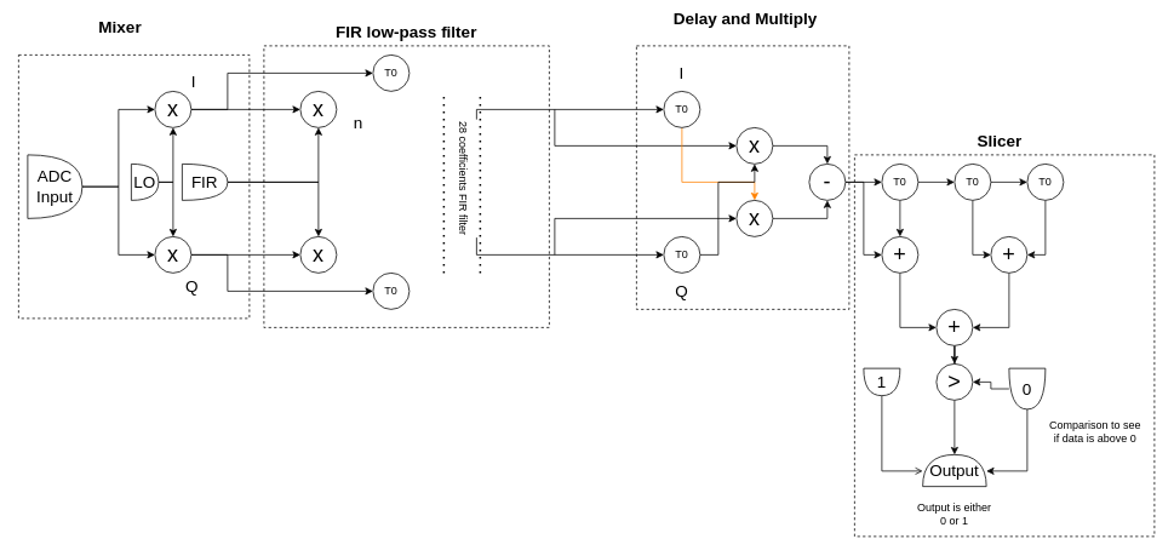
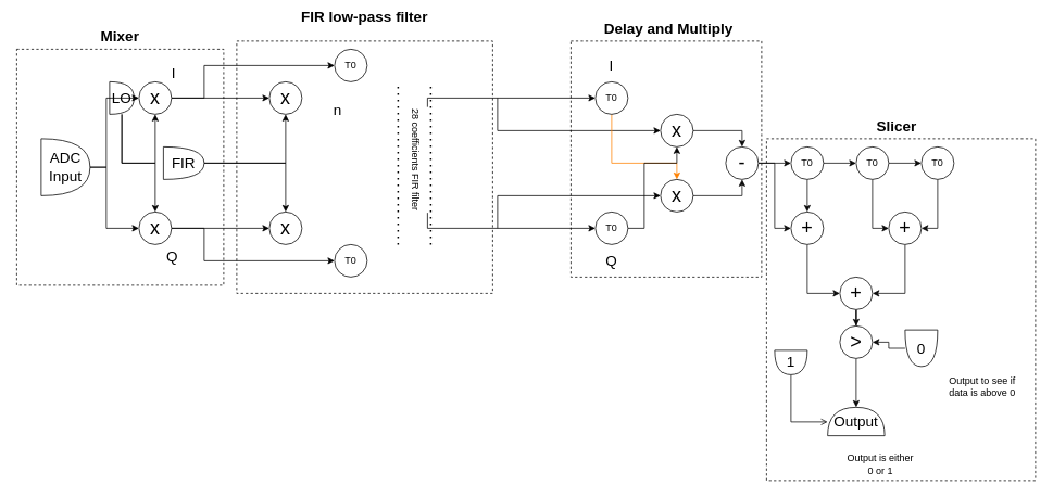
  <mxCell id="0" />
  <mxCell id="1" parent="0" />
  <mxCell id="2" value="" style="rounded=0;whiteSpace=wrap;html=1;fillColor=none;dashed=1;" vertex="1" parent="1"><mxGeometry x="940" y="170" width="330" height="420" as="geometry" /></mxCell>
  <mxCell id="3" style="edgeStyle=orthogonalEdgeStyle;rounded=0;orthogonalLoop=1;jettySize=auto;html=1;strokeColor=#0A0A0A;" edge="1" parent="1" source="4" target="58"><mxGeometry relative="1" as="geometry"><Array as="points"><mxPoint x="990" y="360" /></Array></mxGeometry></mxCell>
  <mxCell id="4" value="&lt;font style=&quot;font-size: 24px;&quot;&gt;+&lt;/font&gt;" style="ellipse;whiteSpace=wrap;html=1;aspect=fixed;" vertex="1" parent="1"><mxGeometry x="970" y="260" width="40" height="40" as="geometry" /></mxCell>
  <mxCell id="5" style="edgeStyle=orthogonalEdgeStyle;rounded=0;orthogonalLoop=1;jettySize=auto;html=1;" edge="1" parent="1" source="7" target="20"><mxGeometry relative="1" as="geometry"><Array as="points"><mxPoint x="250" y="120" /><mxPoint x="250" y="80" /></Array></mxGeometry></mxCell>
  <mxCell id="6" style="edgeStyle=orthogonalEdgeStyle;rounded=0;orthogonalLoop=1;jettySize=auto;html=1;" edge="1" parent="1" source="7" target="21"><mxGeometry relative="1" as="geometry"><Array as="points"><mxPoint x="350" y="120" /></Array></mxGeometry></mxCell>
  <mxCell id="7" value="&lt;font style=&quot;font-size: 24px;&quot;&gt;x&lt;/font&gt;" style="ellipse;whiteSpace=wrap;html=1;aspect=fixed;" vertex="1" parent="1"><mxGeometry x="170" y="100" width="40" height="40" as="geometry" /></mxCell>
  <mxCell id="8" style="edgeStyle=orthogonalEdgeStyle;rounded=0;orthogonalLoop=1;jettySize=auto;html=1;" edge="1" parent="1" source="10" target="7"><mxGeometry relative="1" as="geometry"><Array as="points"><mxPoint x="190" y="200" /></Array></mxGeometry></mxCell>
  <mxCell id="9" style="edgeStyle=orthogonalEdgeStyle;rounded=0;orthogonalLoop=1;jettySize=auto;html=1;" edge="1" parent="1" source="10" target="16"><mxGeometry relative="1" as="geometry"><Array as="points"><mxPoint x="190" y="200" /></Array></mxGeometry></mxCell>
- <mxCell id="10" value="&lt;font style=&quot;font-size: 18px;&quot;&gt;LO&lt;/font&gt;" style="shape=or;whiteSpace=wrap;html=1;fontSize=12;direction=east;" vertex="1" parent="1"><mxGeometry x="144" y="180" width="30" height="40" as="geometry" /></mxCell>
+ <mxCell id="10" value="&lt;font style=&quot;font-size: 18px;&quot;&gt;LO&lt;/font&gt;" style="shape=or;whiteSpace=wrap;html=1;fontSize=12;direction=east;" vertex="1" parent="1"><mxGeometry x="134" y="100" width="30" height="40" as="geometry" /></mxCell>
  <mxCell id="11" style="edgeStyle=orthogonalEdgeStyle;rounded=0;orthogonalLoop=1;jettySize=auto;html=1;" edge="1" parent="1" source="13" target="7"><mxGeometry relative="1" as="geometry"><Array as="points"><mxPoint x="130" y="205" /><mxPoint x="130" y="120" /></Array></mxGeometry></mxCell>
  <mxCell id="12" style="edgeStyle=orthogonalEdgeStyle;rounded=0;orthogonalLoop=1;jettySize=auto;html=1;" edge="1" parent="1" source="13" target="16"><mxGeometry relative="1" as="geometry"><Array as="points"><mxPoint x="130" y="205" /><mxPoint x="130" y="280" /></Array></mxGeometry></mxCell>
- <mxCell id="13" value="&lt;font style=&quot;font-size: 18px;&quot;&gt;ADC&lt;br&gt;Input&lt;/font&gt;" style="shape=or;whiteSpace=wrap;html=1;fontSize=12;direction=east;" vertex="1" parent="1"><mxGeometry x="30" y="170" width="60" height="70" as="geometry" /></mxCell>
+ <mxCell id="13" value="&lt;font style=&quot;font-size: 18px;&quot;&gt;ADC&lt;br&gt;Input&lt;/font&gt;" style="shape=or;whiteSpace=wrap;html=1;fontSize=12;direction=east;" vertex="1" parent="1"><mxGeometry x="50" y="170" width="60" height="70" as="geometry" /></mxCell>
  <mxCell id="14" style="edgeStyle=orthogonalEdgeStyle;rounded=0;orthogonalLoop=1;jettySize=auto;html=1;" edge="1" parent="1" source="16" target="26"><mxGeometry relative="1" as="geometry"><Array as="points"><mxPoint x="250" y="280" /><mxPoint x="250" y="320" /></Array></mxGeometry></mxCell>
  <mxCell id="15" style="edgeStyle=orthogonalEdgeStyle;rounded=0;orthogonalLoop=1;jettySize=auto;html=1;" edge="1" parent="1" source="16" target="25"><mxGeometry relative="1" as="geometry"><Array as="points"><mxPoint x="350" y="280" /></Array></mxGeometry></mxCell>
  <mxCell id="16" value="&lt;font style=&quot;font-size: 24px;&quot;&gt;x&lt;/font&gt;" style="ellipse;whiteSpace=wrap;html=1;aspect=fixed;" vertex="1" parent="1"><mxGeometry x="170" y="260" width="40" height="40" as="geometry" /></mxCell>
  <mxCell id="17" style="edgeStyle=orthogonalEdgeStyle;rounded=0;orthogonalLoop=1;jettySize=auto;html=1;" edge="1" parent="1" source="19" target="21"><mxGeometry relative="1" as="geometry" /></mxCell>
  <mxCell id="18" style="edgeStyle=orthogonalEdgeStyle;rounded=0;orthogonalLoop=1;jettySize=auto;html=1;" edge="1" parent="1" source="19" target="25"><mxGeometry relative="1" as="geometry" /></mxCell>
  <mxCell id="19" value="&lt;span style=&quot;font-size: 18px;&quot;&gt;FIR&lt;/span&gt;" style="shape=or;whiteSpace=wrap;html=1;fontSize=12;direction=east;" vertex="1" parent="1"><mxGeometry x="200" y="180" width="50" height="40" as="geometry" /></mxCell>
  <mxCell id="20" value="T0" style="ellipse;whiteSpace=wrap;html=1;aspect=fixed;direction=south;" vertex="1" parent="1"><mxGeometry x="410" y="60" width="40" height="40" as="geometry" /></mxCell>
  <mxCell id="21" value="&lt;font style=&quot;font-size: 24px;&quot;&gt;x&lt;/font&gt;" style="ellipse;whiteSpace=wrap;html=1;aspect=fixed;" vertex="1" parent="1"><mxGeometry x="330" y="100" width="40" height="40" as="geometry" /></mxCell>
- <mxCell id="22" value="n" style="text;html=1;strokeColor=none;fillColor=none;align=center;verticalAlign=middle;whiteSpace=wrap;rounded=0;fontSize=18;" vertex="1" parent="1"><mxGeometry x="379" y="120" width="30" height="30" as="geometry" /></mxCell>
+ <mxCell id="22" value="n" style="text;html=1;strokeColor=none;fillColor=none;align=center;verticalAlign=middle;whiteSpace=wrap;rounded=0;fontSize=18;" vertex="1" parent="1"><mxGeometry x="399" y="120" width="30" height="30" as="geometry" /></mxCell>
  <mxCell id="23" value="Q" style="text;html=1;strokeColor=none;fillColor=none;align=center;verticalAlign=middle;whiteSpace=wrap;rounded=0;fontSize=18;" vertex="1" parent="1"><mxGeometry x="196" y="300" width="30" height="30" as="geometry" /></mxCell>
  <mxCell id="24" value="I" style="text;html=1;strokeColor=none;fillColor=none;align=center;verticalAlign=middle;whiteSpace=wrap;rounded=0;fontSize=18;" vertex="1" parent="1"><mxGeometry x="200" y="75" width="26" height="30" as="geometry" /></mxCell>
  <mxCell id="25" value="&lt;font style=&quot;font-size: 24px;&quot;&gt;x&lt;/font&gt;" style="ellipse;whiteSpace=wrap;html=1;aspect=fixed;" vertex="1" parent="1"><mxGeometry x="330" y="260" width="40" height="40" as="geometry" /></mxCell>
  <mxCell id="26" value="T0" style="ellipse;whiteSpace=wrap;html=1;aspect=fixed;direction=south;" vertex="1" parent="1"><mxGeometry x="410" y="300" width="40" height="40" as="geometry" /></mxCell>
  <mxCell id="27" value="" style="endArrow=none;dashed=1;html=1;dashPattern=1 3;strokeWidth=2;rounded=0;" edge="1" parent="1"><mxGeometry width="50" height="50" relative="1" as="geometry"><mxPoint x="488" y="300" as="sourcePoint" /><mxPoint x="488" y="100" as="targetPoint" /></mxGeometry></mxCell>
  <mxCell id="28" value="" style="endArrow=none;dashed=1;html=1;dashPattern=1 3;strokeWidth=2;rounded=0;" edge="1" parent="1"><mxGeometry width="50" height="50" relative="1" as="geometry"><mxPoint x="528" y="300" as="sourcePoint" /><mxPoint x="528" y="100" as="targetPoint" /></mxGeometry></mxCell>
  <mxCell id="29" style="edgeStyle=orthogonalEdgeStyle;rounded=0;orthogonalLoop=1;jettySize=auto;html=1;exitX=0.25;exitY=0;exitDx=0;exitDy=0;entryX=0.5;entryY=1;entryDx=0;entryDy=0;" edge="1" parent="1" source="32" target="34"><mxGeometry relative="1" as="geometry"><mxPoint x="720" y="131.167" as="targetPoint" /><Array as="points"><mxPoint x="524" y="120" /></Array></mxGeometry></mxCell>
  <mxCell id="30" style="edgeStyle=orthogonalEdgeStyle;rounded=0;orthogonalLoop=1;jettySize=auto;html=1;exitX=0.75;exitY=0;exitDx=0;exitDy=0;" edge="1" parent="1" source="32" target="43"><mxGeometry relative="1" as="geometry"><mxPoint x="720" y="261.167" as="targetPoint" /><Array as="points"><mxPoint x="524" y="280" /></Array></mxGeometry></mxCell>
  <mxCell id="31" style="edgeStyle=orthogonalEdgeStyle;rounded=0;orthogonalLoop=1;jettySize=auto;html=1;entryX=0;entryY=0.5;entryDx=0;entryDy=0;" edge="1" parent="1" target="39"><mxGeometry relative="1" as="geometry"><mxPoint x="610" y="120" as="sourcePoint" /><Array as="points"><mxPoint x="610" y="160" /></Array></mxGeometry></mxCell>
  <mxCell id="32" value="28 coefficients FIR filter" style="text;html=1;strokeColor=none;fillColor=none;align=center;verticalAlign=middle;whiteSpace=wrap;rounded=0;rotation=90;" vertex="1" parent="1"><mxGeometry x="379" y="181" width="260" height="30" as="geometry" /></mxCell>
  <mxCell id="33" style="edgeStyle=orthogonalEdgeStyle;rounded=0;orthogonalLoop=1;jettySize=auto;html=1;strokeColor=#FF8000;" edge="1" parent="1" source="34" target="46"><mxGeometry relative="1" as="geometry"><Array as="points"><mxPoint x="750" y="200" /><mxPoint x="830" y="200" /></Array></mxGeometry></mxCell>
  <mxCell id="34" value="T0" style="ellipse;whiteSpace=wrap;html=1;aspect=fixed;direction=south;" vertex="1" parent="1"><mxGeometry x="730" y="100" width="40" height="40" as="geometry" /></mxCell>
  <mxCell id="35" style="edgeStyle=orthogonalEdgeStyle;rounded=0;orthogonalLoop=1;jettySize=auto;html=1;strokeColor=#0A0A0A;" edge="1" parent="1" source="37" target="49"><mxGeometry relative="1" as="geometry"><mxPoint x="990" y="200" as="targetPoint" /></mxGeometry></mxCell>
  <mxCell id="36" style="edgeStyle=orthogonalEdgeStyle;rounded=0;orthogonalLoop=1;jettySize=auto;html=1;strokeColor=#0A0A0A;" edge="1" parent="1" source="37" target="4"><mxGeometry relative="1" as="geometry"><mxPoint x="950" y="160" as="targetPoint" /><Array as="points"><mxPoint x="950" y="200" /><mxPoint x="950" y="280" /></Array></mxGeometry></mxCell>
  <mxCell id="37" value="&lt;span style=&quot;font-size: 24px;&quot;&gt;-&lt;/span&gt;" style="ellipse;whiteSpace=wrap;html=1;aspect=fixed;" vertex="1" parent="1"><mxGeometry x="890" y="180" width="40" height="40" as="geometry" /></mxCell>
  <mxCell id="38" style="edgeStyle=orthogonalEdgeStyle;rounded=0;orthogonalLoop=1;jettySize=auto;html=1;strokeColor=#0A0A0A;" edge="1" parent="1" source="39" target="37"><mxGeometry relative="1" as="geometry"><Array as="points"><mxPoint x="910" y="160" /></Array></mxGeometry></mxCell>
  <mxCell id="39" value="&lt;font style=&quot;font-size: 24px;&quot;&gt;x&lt;/font&gt;" style="ellipse;whiteSpace=wrap;html=1;aspect=fixed;" vertex="1" parent="1"><mxGeometry x="810" y="140" width="40" height="40" as="geometry" /></mxCell>
  <mxCell id="40" value="I" style="text;html=1;strokeColor=none;fillColor=none;align=center;verticalAlign=middle;whiteSpace=wrap;rounded=0;fontSize=18;" vertex="1" parent="1"><mxGeometry x="730" y="60" width="40" height="40" as="geometry" /></mxCell>
  <mxCell id="41" value="Q" style="text;html=1;strokeColor=none;fillColor=none;align=center;verticalAlign=middle;whiteSpace=wrap;rounded=0;fontSize=18;" vertex="1" parent="1"><mxGeometry x="730" y="300" width="40" height="40" as="geometry" /></mxCell>
  <mxCell id="42" style="edgeStyle=orthogonalEdgeStyle;rounded=0;orthogonalLoop=1;jettySize=auto;html=1;entryX=0.5;entryY=1;entryDx=0;entryDy=0;" edge="1" parent="1" source="43" target="39"><mxGeometry relative="1" as="geometry"><Array as="points"><mxPoint x="790" y="280" /><mxPoint x="790" y="200" /><mxPoint x="830" y="200" /></Array></mxGeometry></mxCell>
  <mxCell id="43" value="T0" style="ellipse;whiteSpace=wrap;html=1;aspect=fixed;direction=south;" vertex="1" parent="1"><mxGeometry x="730" y="260" width="40" height="40" as="geometry" /></mxCell>
  <mxCell id="44" style="edgeStyle=orthogonalEdgeStyle;rounded=0;orthogonalLoop=1;jettySize=auto;html=1;entryX=0;entryY=0.5;entryDx=0;entryDy=0;" edge="1" parent="1" target="46"><mxGeometry relative="1" as="geometry"><mxPoint x="610" y="280" as="sourcePoint" /><Array as="points"><mxPoint x="610" y="280" /><mxPoint x="610" y="240" /></Array></mxGeometry></mxCell>
  <mxCell id="45" style="edgeStyle=orthogonalEdgeStyle;rounded=0;orthogonalLoop=1;jettySize=auto;html=1;strokeColor=#0A0A0A;" edge="1" parent="1" source="46" target="37"><mxGeometry relative="1" as="geometry"><Array as="points"><mxPoint x="910" y="240" /></Array></mxGeometry></mxCell>
  <mxCell id="46" value="&lt;font style=&quot;font-size: 24px;&quot;&gt;x&lt;/font&gt;" style="ellipse;whiteSpace=wrap;html=1;aspect=fixed;" vertex="1" parent="1"><mxGeometry x="810" y="220" width="40" height="40" as="geometry" /></mxCell>
  <mxCell id="47" style="edgeStyle=orthogonalEdgeStyle;rounded=0;orthogonalLoop=1;jettySize=auto;html=1;strokeColor=#0A0A0A;" edge="1" parent="1" source="49" target="52"><mxGeometry relative="1" as="geometry" /></mxCell>
  <mxCell id="48" style="edgeStyle=orthogonalEdgeStyle;rounded=0;orthogonalLoop=1;jettySize=auto;html=1;strokeColor=#0A0A0A;" edge="1" parent="1" source="49" target="4"><mxGeometry relative="1" as="geometry" /></mxCell>
  <mxCell id="49" value="T0" style="ellipse;whiteSpace=wrap;html=1;aspect=fixed;direction=south;" vertex="1" parent="1"><mxGeometry x="970" y="180" width="40" height="40" as="geometry" /></mxCell>
  <mxCell id="50" style="edgeStyle=orthogonalEdgeStyle;rounded=0;orthogonalLoop=1;jettySize=auto;html=1;strokeColor=#0A0A0A;" edge="1" parent="1" source="52" target="54"><mxGeometry relative="1" as="geometry" /></mxCell>
  <mxCell id="51" style="edgeStyle=orthogonalEdgeStyle;rounded=0;orthogonalLoop=1;jettySize=auto;html=1;strokeColor=#0A0A0A;" edge="1" parent="1" source="52" target="56"><mxGeometry relative="1" as="geometry"><Array as="points"><mxPoint x="1070" y="280" /></Array></mxGeometry></mxCell>
  <mxCell id="52" value="T0" style="ellipse;whiteSpace=wrap;html=1;aspect=fixed;direction=south;" vertex="1" parent="1"><mxGeometry x="1050" y="180" width="40" height="40" as="geometry" /></mxCell>
  <mxCell id="53" style="edgeStyle=orthogonalEdgeStyle;rounded=0;orthogonalLoop=1;jettySize=auto;html=1;strokeColor=#0A0A0A;" edge="1" parent="1" source="54" target="56"><mxGeometry relative="1" as="geometry"><Array as="points"><mxPoint x="1150" y="280" /></Array></mxGeometry></mxCell>
  <mxCell id="54" value="T0" style="ellipse;whiteSpace=wrap;html=1;aspect=fixed;direction=south;" vertex="1" parent="1"><mxGeometry x="1130" y="180" width="40" height="40" as="geometry" /></mxCell>
  <mxCell id="55" style="edgeStyle=orthogonalEdgeStyle;rounded=0;orthogonalLoop=1;jettySize=auto;html=1;strokeColor=#0A0A0A;" edge="1" parent="1" source="56" target="58"><mxGeometry relative="1" as="geometry"><Array as="points"><mxPoint x="1110" y="360" /></Array></mxGeometry></mxCell>
  <mxCell id="56" value="&lt;font style=&quot;font-size: 24px;&quot;&gt;+&lt;/font&gt;" style="ellipse;whiteSpace=wrap;html=1;aspect=fixed;" vertex="1" parent="1"><mxGeometry x="1090" y="260" width="40" height="40" as="geometry" /></mxCell>
  <mxCell id="57" style="edgeStyle=orthogonalEdgeStyle;rounded=0;orthogonalLoop=1;jettySize=auto;html=1;strokeColor=#0A0A0A;" edge="1" parent="1" source="58" target="60"><mxGeometry relative="1" as="geometry" /></mxCell>
  <mxCell id="58" value="&lt;font style=&quot;font-size: 24px;&quot;&gt;+&lt;/font&gt;" style="ellipse;whiteSpace=wrap;html=1;aspect=fixed;" vertex="1" parent="1"><mxGeometry x="1030" y="340" width="40" height="40" as="geometry" /></mxCell>
  <mxCell id="59" style="edgeStyle=orthogonalEdgeStyle;rounded=0;orthogonalLoop=1;jettySize=auto;html=1;strokeColor=#0A0A0A;" edge="1" parent="1" source="60" target="64"><mxGeometry relative="1" as="geometry" /></mxCell>
  <mxCell id="60" value="&lt;font style=&quot;font-size: 24px;&quot;&gt;&amp;gt;&lt;/font&gt;" style="ellipse;whiteSpace=wrap;html=1;aspect=fixed;direction=east;" vertex="1" parent="1"><mxGeometry x="1030" y="400" width="40" height="40" as="geometry" /></mxCell>
  <mxCell id="61" style="edgeStyle=orthogonalEdgeStyle;rounded=0;orthogonalLoop=1;jettySize=auto;html=1;strokeColor=#0A0A0A;" edge="1" parent="1" source="63" target="60"><mxGeometry relative="1" as="geometry" /></mxCell>
- <mxCell id="62" style="edgeStyle=orthogonalEdgeStyle;rounded=0;orthogonalLoop=1;jettySize=auto;html=1;strokeColor=#0A0A0A;" edge="1" parent="1" source="63" target="64"><mxGeometry relative="1" as="geometry"><Array as="points"><mxPoint x="1130" y="518" /></Array></mxGeometry></mxCell>
  <mxCell id="63" value="&lt;span style=&quot;font-size: 18px;&quot;&gt;0&lt;/span&gt;" style="shape=or;whiteSpace=wrap;html=1;fontSize=12;direction=south;" vertex="1" parent="1"><mxGeometry x="1110" y="405" width="40" height="45" as="geometry" /></mxCell>
  <mxCell id="64" value="&lt;span style=&quot;font-size: 18px;&quot;&gt;Output&lt;/span&gt;" style="shape=or;whiteSpace=wrap;html=1;fontSize=12;direction=north;" vertex="1" parent="1"><mxGeometry x="1015" y="500" width="70" height="35" as="geometry" /></mxCell>
  <mxCell id="65" style="edgeStyle=orthogonalEdgeStyle;rounded=0;orthogonalLoop=1;jettySize=auto;html=1;strokeColor=#0A0A0A;endArrow=open;" edge="1" parent="1" source="66" target="64"><mxGeometry relative="1" as="geometry"><Array as="points"><mxPoint x="970" y="518" /></Array></mxGeometry></mxCell>
- <mxCell id="66" value="&lt;span style=&quot;font-size: 18px;&quot;&gt;1&lt;/span&gt;" style="shape=or;whiteSpace=wrap;html=1;fontSize=12;direction=south;" vertex="1" parent="1"><mxGeometry x="950" y="405" width="40" height="30" as="geometry" /></mxCell>
- <mxCell id="67" value="Comparison to see if data is above 0" style="text;html=1;strokeColor=none;fillColor=none;align=center;verticalAlign=middle;whiteSpace=wrap;rounded=0;" vertex="1" parent="1"><mxGeometry x="1150" y="460" width="110" height="30" as="geometry" /></mxCell>
- <mxCell id="68" value="Output is either 0 or 1" style="text;html=1;strokeColor=none;fillColor=none;align=center;verticalAlign=middle;whiteSpace=wrap;rounded=0;" vertex="1" parent="1"><mxGeometry x="1005" y="550" width="90" height="30" as="geometry" /></mxCell>
+ <mxCell id="66" value="&lt;span style=&quot;font-size: 18px;&quot;&gt;1&lt;/span&gt;" style="shape=or;whiteSpace=wrap;html=1;fontSize=12;direction=south;" vertex="1" parent="1"><mxGeometry x="950" y="430" width="40" height="30" as="geometry" /></mxCell>
+ <mxCell id="67" value="Output to see if data is above 0" style="text;html=1;strokeColor=none;fillColor=none;align=center;verticalAlign=middle;whiteSpace=wrap;rounded=0;" vertex="1" parent="1"><mxGeometry x="1150" y="460" width="110" height="30" as="geometry" /></mxCell>
+ <mxCell id="68" value="Output is either 0 or 1" style="text;html=1;strokeColor=none;fillColor=none;align=center;verticalAlign=middle;whiteSpace=wrap;rounded=0;" vertex="1" parent="1"><mxGeometry x="1035" y="555" width="90" height="30" as="geometry" /></mxCell>
  <mxCell id="69" value="" style="rounded=0;whiteSpace=wrap;html=1;fillColor=none;dashed=1;" vertex="1" parent="1"><mxGeometry x="700" y="50" width="234" height="290" as="geometry" /></mxCell>
- <mxCell id="70" value="&lt;font style=&quot;font-size: 18px;&quot;&gt;&lt;b&gt;Delay and Multiply&lt;/b&gt;&lt;/font&gt;" style="text;html=1;strokeColor=none;fillColor=none;align=center;verticalAlign=middle;whiteSpace=wrap;rounded=0;" vertex="1" parent="1"><mxGeometry x="730" y="5" width="180" height="30" as="geometry" /></mxCell>
+ <mxCell id="70" value="&lt;font style=&quot;font-size: 18px;&quot;&gt;&lt;b&gt;Delay and Multiply&lt;/b&gt;&lt;/font&gt;" style="text;html=1;strokeColor=none;fillColor=none;align=center;verticalAlign=middle;whiteSpace=wrap;rounded=0;" vertex="1" parent="1"><mxGeometry x="730" y="20" width="180" height="30" as="geometry" /></mxCell>
  <mxCell id="71" value="&lt;font style=&quot;font-size: 18px;&quot;&gt;&lt;b&gt;Slicer&lt;/b&gt;&lt;/font&gt;" style="text;html=1;strokeColor=none;fillColor=none;align=center;verticalAlign=middle;whiteSpace=wrap;rounded=0;" vertex="1" parent="1"><mxGeometry x="1070" y="140" width="60" height="30" as="geometry" /></mxCell>
  <mxCell id="72" value="" style="rounded=0;whiteSpace=wrap;html=1;fillColor=none;dashed=1;" vertex="1" parent="1"><mxGeometry x="290" y="50" width="314" height="310" as="geometry" /></mxCell>
- <mxCell id="73" value="&lt;font style=&quot;font-size: 18px;&quot;&gt;&lt;b&gt;FIR low-pass filter&lt;/b&gt;&lt;/font&gt;" style="text;html=1;strokeColor=none;fillColor=none;align=center;verticalAlign=middle;whiteSpace=wrap;rounded=0;" vertex="1" parent="1"><mxGeometry x="357" y="20" width="180" height="30" as="geometry" /></mxCell>
+ <mxCell id="73" value="&lt;font style=&quot;font-size: 18px;&quot;&gt;&lt;b&gt;FIR low-pass filter&lt;/b&gt;&lt;/font&gt;" style="text;html=1;strokeColor=none;fillColor=none;align=center;verticalAlign=middle;whiteSpace=wrap;rounded=0;" vertex="1" parent="1"><mxGeometry x="357" y="5" width="180" height="30" as="geometry" /></mxCell>
  <mxCell id="74" value="" style="rounded=0;whiteSpace=wrap;html=1;fillColor=none;dashed=1;" vertex="1" parent="1"><mxGeometry x="20" y="60" width="254" height="290" as="geometry" /></mxCell>
- <mxCell id="75" value="&lt;font style=&quot;font-size: 18px;&quot;&gt;&lt;b&gt;Mixer&lt;/b&gt;&lt;/font&gt;" style="text;html=1;strokeColor=none;fillColor=none;align=center;verticalAlign=middle;whiteSpace=wrap;rounded=0;" vertex="1" parent="1"><mxGeometry x="42" y="15" width="180" height="30" as="geometry" /></mxCell>
+ <mxCell id="75" value="&lt;font style=&quot;font-size: 18px;&quot;&gt;&lt;b&gt;Mixer&lt;/b&gt;&lt;/font&gt;" style="text;html=1;strokeColor=none;fillColor=none;align=center;verticalAlign=middle;whiteSpace=wrap;rounded=0;" vertex="1" parent="1"><mxGeometry x="57" y="30" width="180" height="30" as="geometry" /></mxCell>
